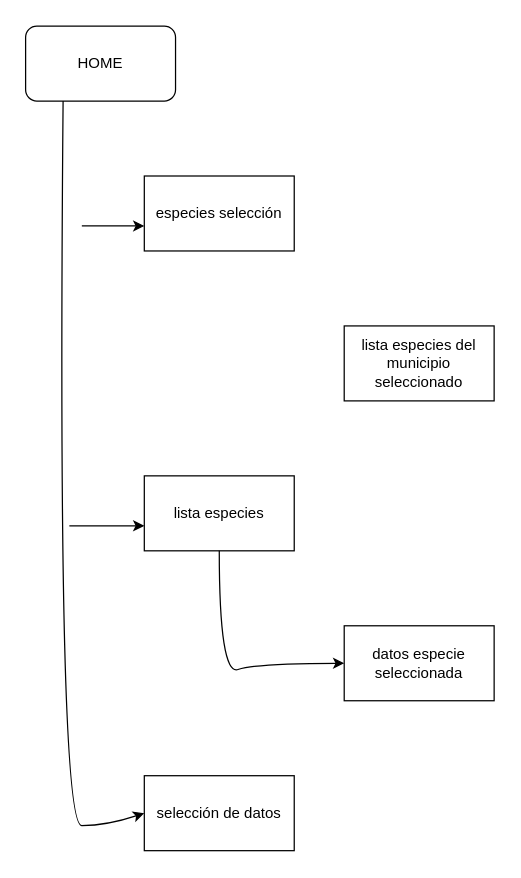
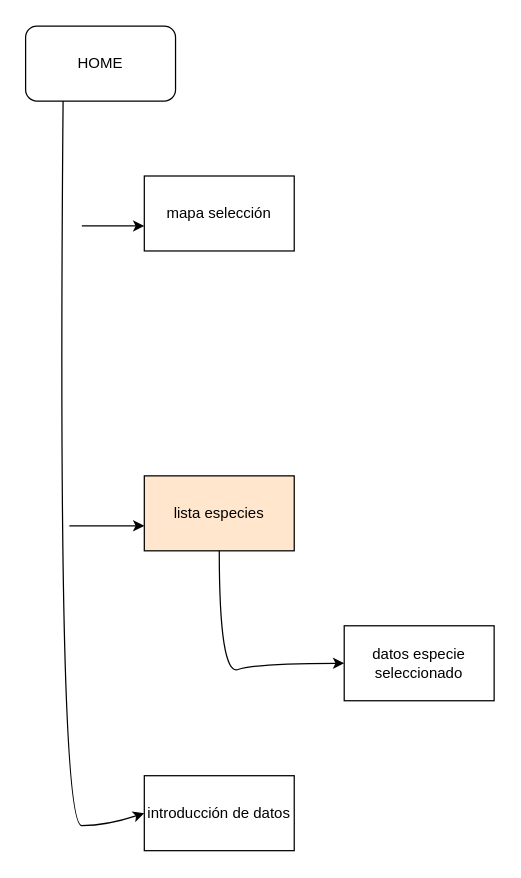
  <mxCell id="0" />
  <mxCell id="1" parent="0" />
  <mxCell id="2" value="HOME" style="rounded=1;whiteSpace=wrap;html=1;" vertex="1" parent="1"><mxGeometry x="20" y="20" width="120" height="60" as="geometry" /></mxCell>
- <mxCell id="3" value="selección de datos" style="rounded=0;whiteSpace=wrap;html=1;" vertex="1" parent="1"><mxGeometry x="115" y="620" width="120" height="60" as="geometry" /></mxCell>
- <mxCell id="4" value="&lt;div&gt;lista especies del municipio seleccionado&lt;/div&gt;" style="rounded=0;whiteSpace=wrap;html=1;" vertex="1" parent="1"><mxGeometry x="275" y="260" width="120" height="60" as="geometry" /></mxCell>
- <mxCell id="5" value="&lt;div&gt;lista especies&lt;/div&gt;" style="rounded=0;whiteSpace=wrap;html=1;" vertex="1" parent="1"><mxGeometry x="115" y="380" width="120" height="60" as="geometry" /></mxCell>
- <mxCell id="6" value="especies selección" style="rounded=0;whiteSpace=wrap;html=1;" vertex="1" parent="1"><mxGeometry x="115" y="140" width="120" height="60" as="geometry" /></mxCell>
- <mxCell id="7" value="datos especie seleccionada" style="rounded=0;whiteSpace=wrap;html=1;" vertex="1" parent="1"><mxGeometry x="275" y="500" width="120" height="60" as="geometry" /></mxCell>
+ <mxCell id="3" value="introducción de datos" style="rounded=0;whiteSpace=wrap;html=1;" vertex="1" parent="1"><mxGeometry x="115" y="620" width="120" height="60" as="geometry" /></mxCell>
+ <mxCell id="5" value="&lt;div&gt;lista especies&lt;/div&gt;" style="rounded=0;whiteSpace=wrap;html=1;fillColor=#ffe6cc;" vertex="1" parent="1"><mxGeometry x="115" y="380" width="120" height="60" as="geometry" /></mxCell>
+ <mxCell id="6" value="mapa selección" style="rounded=0;whiteSpace=wrap;html=1;" vertex="1" parent="1"><mxGeometry x="115" y="140" width="120" height="60" as="geometry" /></mxCell>
+ <mxCell id="7" value="datos especie seleccionado" style="rounded=0;whiteSpace=wrap;html=1;" vertex="1" parent="1"><mxGeometry x="275" y="500" width="120" height="60" as="geometry" /></mxCell>
  <mxCell id="8" value="" style="curved=1;endArrow=classic;html=1;entryX=0;entryY=0.5;entryDx=0;entryDy=0;exitX=0.5;exitY=1;exitDx=0;exitDy=0;" edge="1" parent="1"><mxGeometry width="50" height="50" relative="1" as="geometry"><mxPoint x="175" y="440" as="sourcePoint" /><mxPoint x="275" y="530" as="targetPoint" /><Array as="points"><mxPoint x="175" y="540" /><mxPoint x="205" y="530" /></Array></mxGeometry></mxCell>
  <mxCell id="9" value="" style="curved=1;endArrow=classic;html=1;exitX=0.25;exitY=1;exitDx=0;exitDy=0;" edge="1" parent="1" source="2"><mxGeometry width="50" height="50" relative="1" as="geometry"><mxPoint x="5" y="630" as="sourcePoint" /><mxPoint x="115" y="650" as="targetPoint" /><Array as="points"><mxPoint x="45" y="660" /><mxPoint x="85" y="660" /></Array></mxGeometry></mxCell>
  <mxCell id="10" value="" style="endArrow=classic;html=1;" edge="1" parent="1"><mxGeometry width="50" height="50" relative="1" as="geometry"><mxPoint x="55" y="420" as="sourcePoint" /><mxPoint x="115" y="420" as="targetPoint" /></mxGeometry></mxCell>
  <mxCell id="11" value="" style="endArrow=classic;html=1;" edge="1" parent="1"><mxGeometry width="50" height="50" relative="1" as="geometry"><mxPoint x="65" y="180" as="sourcePoint" /><mxPoint x="115" y="180" as="targetPoint" /></mxGeometry></mxCell>
